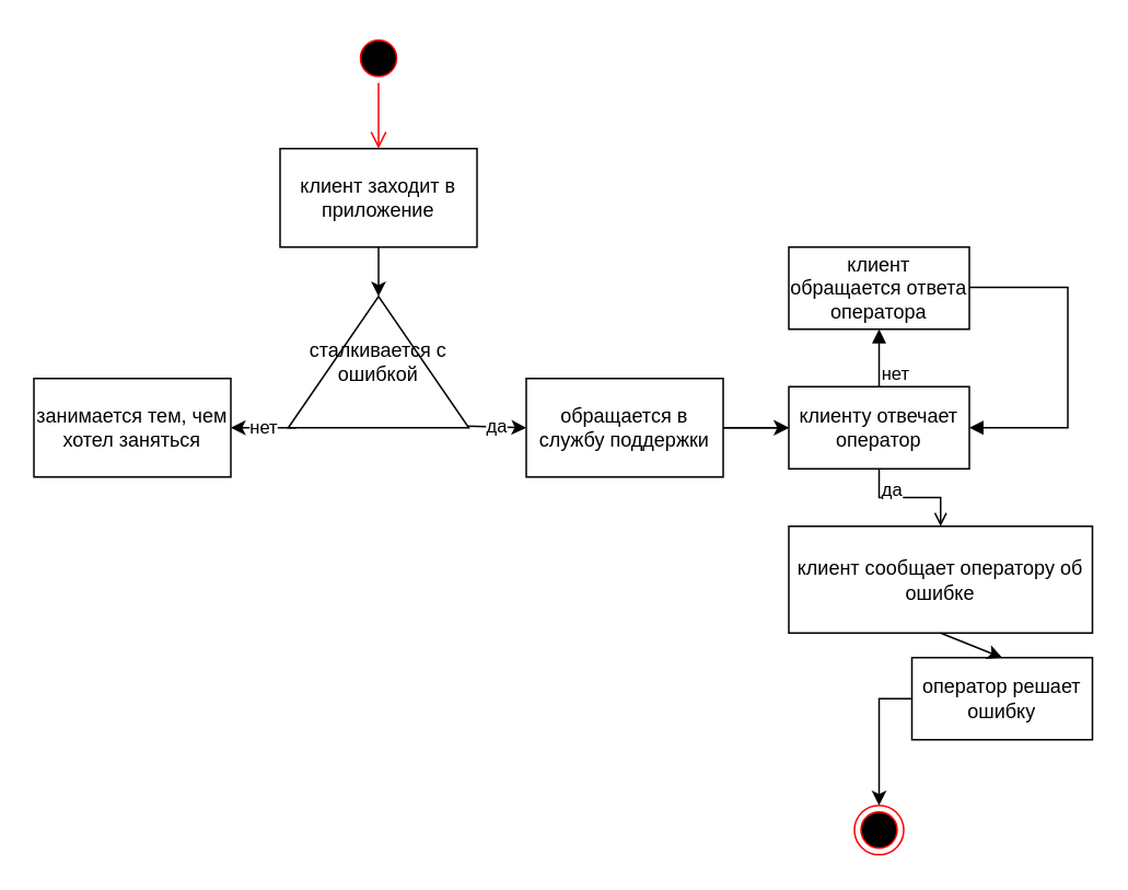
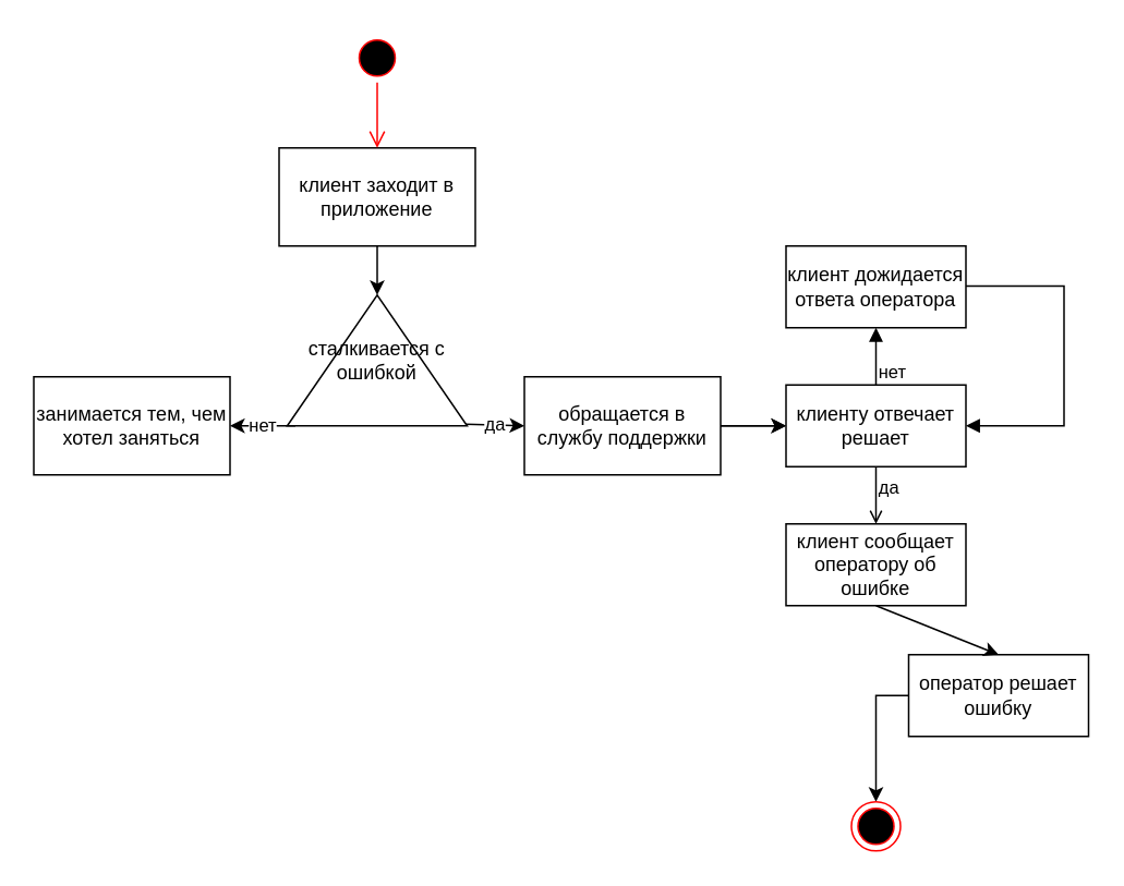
  <mxCell id="0" />
  <mxCell id="1" parent="0" />
  <mxCell id="2" value="&lt;font style=&quot;vertical-align: inherit;&quot;&gt;&lt;font style=&quot;vertical-align: inherit;&quot;&gt;&lt;font style=&quot;vertical-align: inherit;&quot;&gt;&lt;font style=&quot;vertical-align: inherit;&quot;&gt;клиент заходит в приложение&lt;/font&gt;&lt;/font&gt;&lt;/font&gt;&lt;/font&gt;" style="rounded=0;whiteSpace=wrap;html=1;" vertex="1" parent="1"><mxGeometry x="170" y="90" width="120" height="60" as="geometry" /></mxCell>
  <mxCell id="3" value="" style="endArrow=classic;html=1;rounded=0;entryX=0.5;entryY=0;entryDx=0;entryDy=0;" edge="1" parent="1"><mxGeometry width="50" height="50" relative="1" as="geometry"><mxPoint x="230" y="150" as="sourcePoint" /><mxPoint x="230" y="180" as="targetPoint" /></mxGeometry></mxCell>
  <mxCell id="4" value="сталкивается с ошибкой" style="triangle;whiteSpace=wrap;html=1;direction=north;" vertex="1" parent="1"><mxGeometry x="175" y="180" width="110" height="80" as="geometry" /></mxCell>
  <mxCell id="5" value="" style="edgeStyle=orthogonalEdgeStyle;rounded=0;orthogonalLoop=1;jettySize=auto;html=1;" edge="1" parent="1" source="6" target="12"><mxGeometry relative="1" as="geometry" /></mxCell>
  <mxCell id="6" value="обращается в службу поддержки" style="rounded=0;whiteSpace=wrap;html=1;" vertex="1" parent="1"><mxGeometry x="320" y="230" width="120" height="60" as="geometry" /></mxCell>
  <mxCell id="7" value="занимается тем, чем хотел заняться" style="rounded=0;whiteSpace=wrap;html=1;" vertex="1" parent="1"><mxGeometry x="20" y="230" width="120" height="60" as="geometry" /></mxCell>
  <mxCell id="8" value="да" style="endArrow=classic;html=1;rounded=0;exitX=0.013;exitY=0.991;exitDx=0;exitDy=0;exitPerimeter=0;" edge="1" parent="1" source="4"><mxGeometry width="50" height="50" relative="1" as="geometry"><mxPoint x="270" y="310" as="sourcePoint" /><mxPoint x="320" y="260" as="targetPoint" /></mxGeometry></mxCell>
  <mxCell id="9" value="нет" style="endArrow=classic;html=1;rounded=0;exitX=0;exitY=0.045;exitDx=0;exitDy=0;exitPerimeter=0;" edge="1" parent="1" source="4"><mxGeometry width="50" height="50" relative="1" as="geometry"><mxPoint x="170" y="260" as="sourcePoint" /><mxPoint x="140" y="260" as="targetPoint" /></mxGeometry></mxCell>
  <mxCell id="10" value="" style="ellipse;html=1;shape=startState;fillColor=#000000;strokeColor=#ff0000;" vertex="1" parent="1"><mxGeometry x="215" y="20" width="30" height="30" as="geometry" /></mxCell>
  <mxCell id="11" value="" style="edgeStyle=orthogonalEdgeStyle;html=1;verticalAlign=bottom;endArrow=open;endSize=8;strokeColor=#ff0000;rounded=0;" edge="1" source="10" parent="1"><mxGeometry relative="1" as="geometry"><mxPoint x="230" y="90" as="targetPoint" /></mxGeometry></mxCell>
- <mxCell id="12" value="клиенту отвечает оператор" style="html=1;whiteSpace=wrap;" vertex="1" parent="1"><mxGeometry x="480" y="235" width="110" height="50" as="geometry" /></mxCell>
+ <mxCell id="12" value="клиенту отвечает решает" style="html=1;whiteSpace=wrap;" vertex="1" parent="1"><mxGeometry x="480" y="235" width="110" height="50" as="geometry" /></mxCell>
  <mxCell id="13" value="" style="endArrow=classic;html=1;rounded=0;exitX=1;exitY=0.5;exitDx=0;exitDy=0;" edge="1" parent="1" source="6"><mxGeometry width="50" height="50" relative="1" as="geometry"><mxPoint x="430" y="310" as="sourcePoint" /><mxPoint x="480" y="260" as="targetPoint" /></mxGeometry></mxCell>
- <mxCell id="14" value="клиент сообщает оператору об ошибке" style="html=1;whiteSpace=wrap;" vertex="1" parent="1"><mxGeometry x="480" y="320" width="185" height="65" as="geometry" /></mxCell>
+ <mxCell id="14" value="клиент сообщает оператору об ошибке" style="html=1;whiteSpace=wrap;" vertex="1" parent="1"><mxGeometry x="480" y="320" width="110" height="50" as="geometry" /></mxCell>
  <mxCell id="15" value="да" style="endArrow=open;endFill=1;html=1;edgeStyle=orthogonalEdgeStyle;align=left;verticalAlign=top;rounded=0;exitX=0.5;exitY=1;exitDx=0;exitDy=0;entryX=0.5;entryY=0;entryDx=0;entryDy=0;" edge="1" parent="1" source="12" target="14"><mxGeometry x="-1" relative="1" as="geometry"><mxPoint x="340" y="280" as="sourcePoint" /><mxPoint x="500" y="280" as="targetPoint" /></mxGeometry></mxCell>
  <mxCell id="16" value="" style="edgeStyle=orthogonalEdgeStyle;rounded=0;orthogonalLoop=1;jettySize=auto;html=1;" edge="1" parent="1" source="17" target="23"><mxGeometry relative="1" as="geometry" /></mxCell>
  <mxCell id="17" value="оператор решает ошибку" style="html=1;whiteSpace=wrap;" vertex="1" parent="1"><mxGeometry x="555" y="400" width="110" height="50" as="geometry" /></mxCell>
  <mxCell id="18" value="" style="endArrow=classic;html=1;rounded=0;entryX=0.5;entryY=0;entryDx=0;entryDy=0;exitX=0.5;exitY=1;exitDx=0;exitDy=0;" edge="1" parent="1" source="14" target="17"><mxGeometry width="50" height="50" relative="1" as="geometry"><mxPoint x="400" y="310" as="sourcePoint" /><mxPoint x="450" y="260" as="targetPoint" /></mxGeometry></mxCell>
- <mxCell id="19" value="клиент обращается ответа оператора" style="html=1;whiteSpace=wrap;" vertex="1" parent="1"><mxGeometry x="480" y="150" width="110" height="50" as="geometry" /></mxCell>
+ <mxCell id="19" value="клиент дожидается ответа оператора" style="html=1;whiteSpace=wrap;" vertex="1" parent="1"><mxGeometry x="480" y="150" width="110" height="50" as="geometry" /></mxCell>
  <mxCell id="20" value="" style="endArrow=block;endFill=1;html=1;edgeStyle=orthogonalEdgeStyle;align=left;verticalAlign=top;rounded=0;exitX=0.5;exitY=0;exitDx=0;exitDy=0;entryX=0.5;entryY=1;entryDx=0;entryDy=0;" edge="1" parent="1" source="12" target="19"><mxGeometry x="-1" relative="1" as="geometry"><mxPoint x="580" y="219.5" as="sourcePoint" /><mxPoint x="740" y="219.5" as="targetPoint" /></mxGeometry></mxCell>
  <mxCell id="21" value="нет" style="edgeLabel;resizable=0;html=1;align=left;verticalAlign=bottom;" connectable="0" vertex="1" parent="20"><mxGeometry x="-1" relative="1" as="geometry" /></mxCell>
  <mxCell id="22" value="" style="endArrow=block;endFill=1;html=1;edgeStyle=orthogonalEdgeStyle;align=left;verticalAlign=top;rounded=0;entryX=1;entryY=0.5;entryDx=0;entryDy=0;" edge="1" parent="1" target="12"><mxGeometry x="-1" relative="1" as="geometry"><mxPoint x="590" y="174.5" as="sourcePoint" /><mxPoint x="750" y="174.5" as="targetPoint" /><Array as="points"><mxPoint x="650" y="175" /><mxPoint x="650" y="260" /></Array></mxGeometry></mxCell>
  <mxCell id="23" value="" style="ellipse;html=1;shape=endState;fillColor=#000000;strokeColor=#ff0000;" vertex="1" parent="1"><mxGeometry x="520" y="490" width="30" height="30" as="geometry" /></mxCell>
